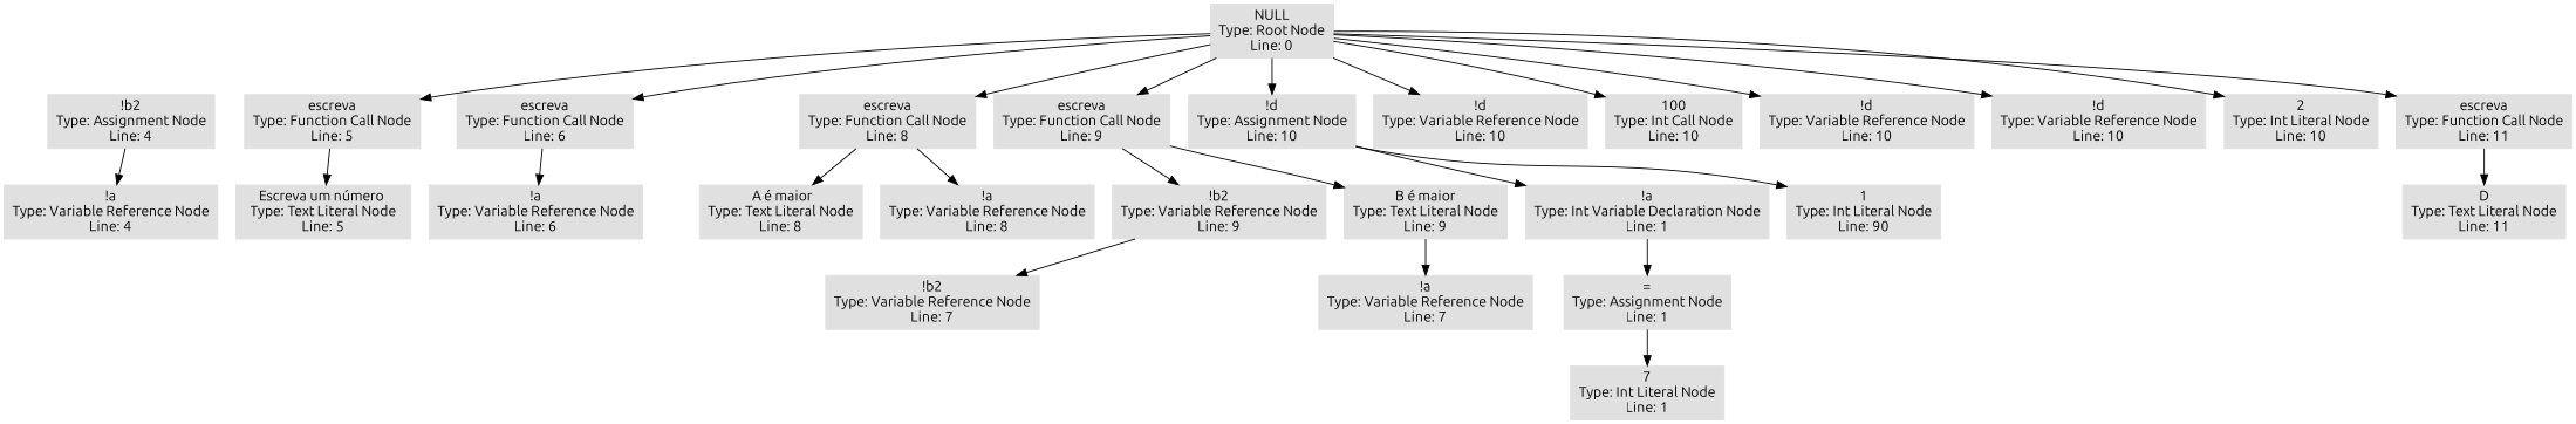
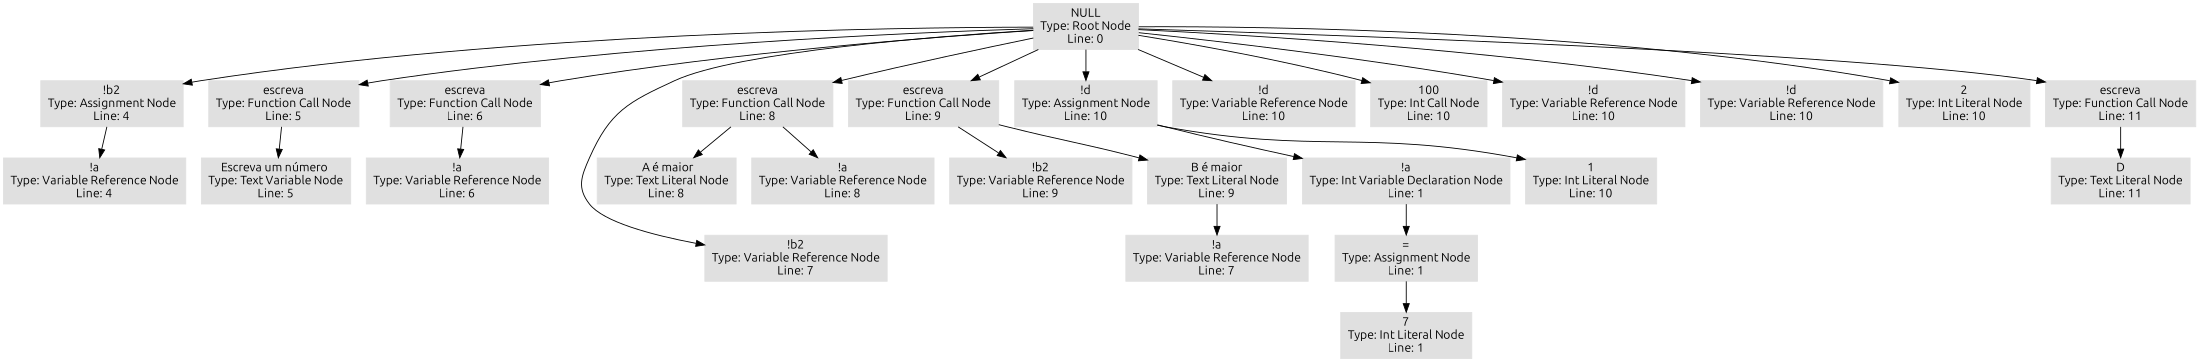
  digraph {
    fontname=Ubuntu
    node [color="#E0E0E0" fontname=Ubuntu shape=box style=filled]
    edge [fontname=Ubuntu]
    n1 [label="NULL\nType: Root Node\nLine: 0"]
    n2 [label="!b2\nType: Assignment Node\nLine: 4"]
    n3 [label="escreva\nType: Function Call Node\nLine: 5"]
    n4 [label="escreva\nType: Function Call Node\nLine: 6"]
    n5 [label="!b2\nType: Variable Reference Node\nLine: 7"]
    n6 [label="escreva\nType: Function Call Node\nLine: 8"]
    n7 [label="escreva\nType: Function Call Node\nLine: 9"]
    n8 [label="!d\nType: Assignment Node\nLine: 10"]
    n9 [label="!d\nType: Variable Reference Node\nLine: 10"]
    n10 [label="100\nType: Int Call Node\nLine: 10"]
    n11 [label="!d\nType: Variable Reference Node\nLine: 10"]
    n12 [label="!d\nType: Variable Reference Node\nLine: 10"]
    n13 [label="2\nType: Int Literal Node\nLine: 10"]
    n14 [label="escreva\nType: Function Call Node\nLine: 11"]
    n15 [label="!a\nType: Int Variable Declaration Node\nLine: 1"]
    n16 [label="=\nType: Assignment Node\nLine: 1"]
    n17 [label="!a\nType: Variable Reference Node\nLine: 4"]
-   n18 [label="Escreva um número \nType: Text Literal Node\nLine: 5"]
+   n18 [label="Escreva um número \nType: Text Variable Node\nLine: 5"]
    n19 [label="!a\nType: Variable Reference Node\nLine: 6"]
    n20 [label="!a\nType: Variable Reference Node\nLine: 7"]
    n21 [label=" A é maior\nType: Text Literal Node\nLine: 8"]
    n22 [label="!a\nType: Variable Reference Node\nLine: 8"]
    n23 [label="B é maior\nType: Text Literal Node\nLine: 9"]
    n24 [label="!b2\nType: Variable Reference Node\nLine: 9"]
-   n25 [label="1\nType: Int Literal Node\nLine: 90"]
+   n25 [label="1\nType: Int Literal Node\nLine: 10"]
    n26 [label="D\nType: Text Literal Node\nLine: 11"]
    n27 [label="7\nType: Int Literal Node\nLine: 1"]
+   n1 -> n2
    n1 -> n3
    n1 -> n4
-   n24 -> n5
+   n1 -> n5
    n1 -> n6
    n1 -> n7
    n1 -> n8
    n1 -> n9
    n1 -> n10
    n1 -> n11
    n1 -> n12
    n1 -> n13
    n1 -> n14
    n2 -> n17
    n3 -> n18
    n4 -> n19
    n6 -> n21
    n6 -> n22
    n7 -> n23
    n7 -> n24
    n8 -> n15
    n8 -> n25
    n14 -> n26
    n15 -> n16
    n16 -> n27
    n23 -> n20
  }
